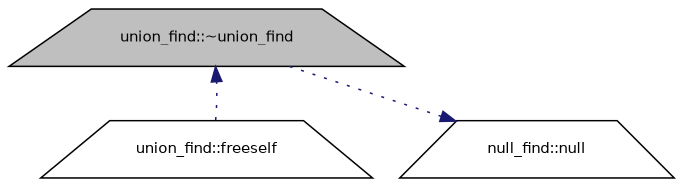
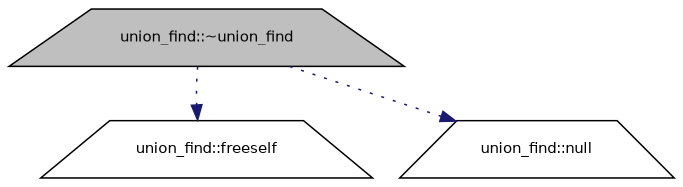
  digraph {
    rankdir=TB
    node [color=black fillcolor=white fontname=Helvetica fontsize=10 shape=trapezium style=filled]
    edge [color=midnightblue fontname=Helvetica fontsize=10 labelfontname=Helvetica labelfontsize=10 style=dotted]
    n1 [fillcolor=grey75 fontcolor=black height=0.2 label="union_find::~union_find" width=0.4]
    n2 [height=0.2 label="union_find::freeself" width=0.4]
-   n3 [height=0.2 label="null_find::null" width=0.4]
-   n2 -> n1
+   n3 [height=0.2 label="union_find::null" width=0.4]
+   n1 -> n2
    n1 -> n3
  }
